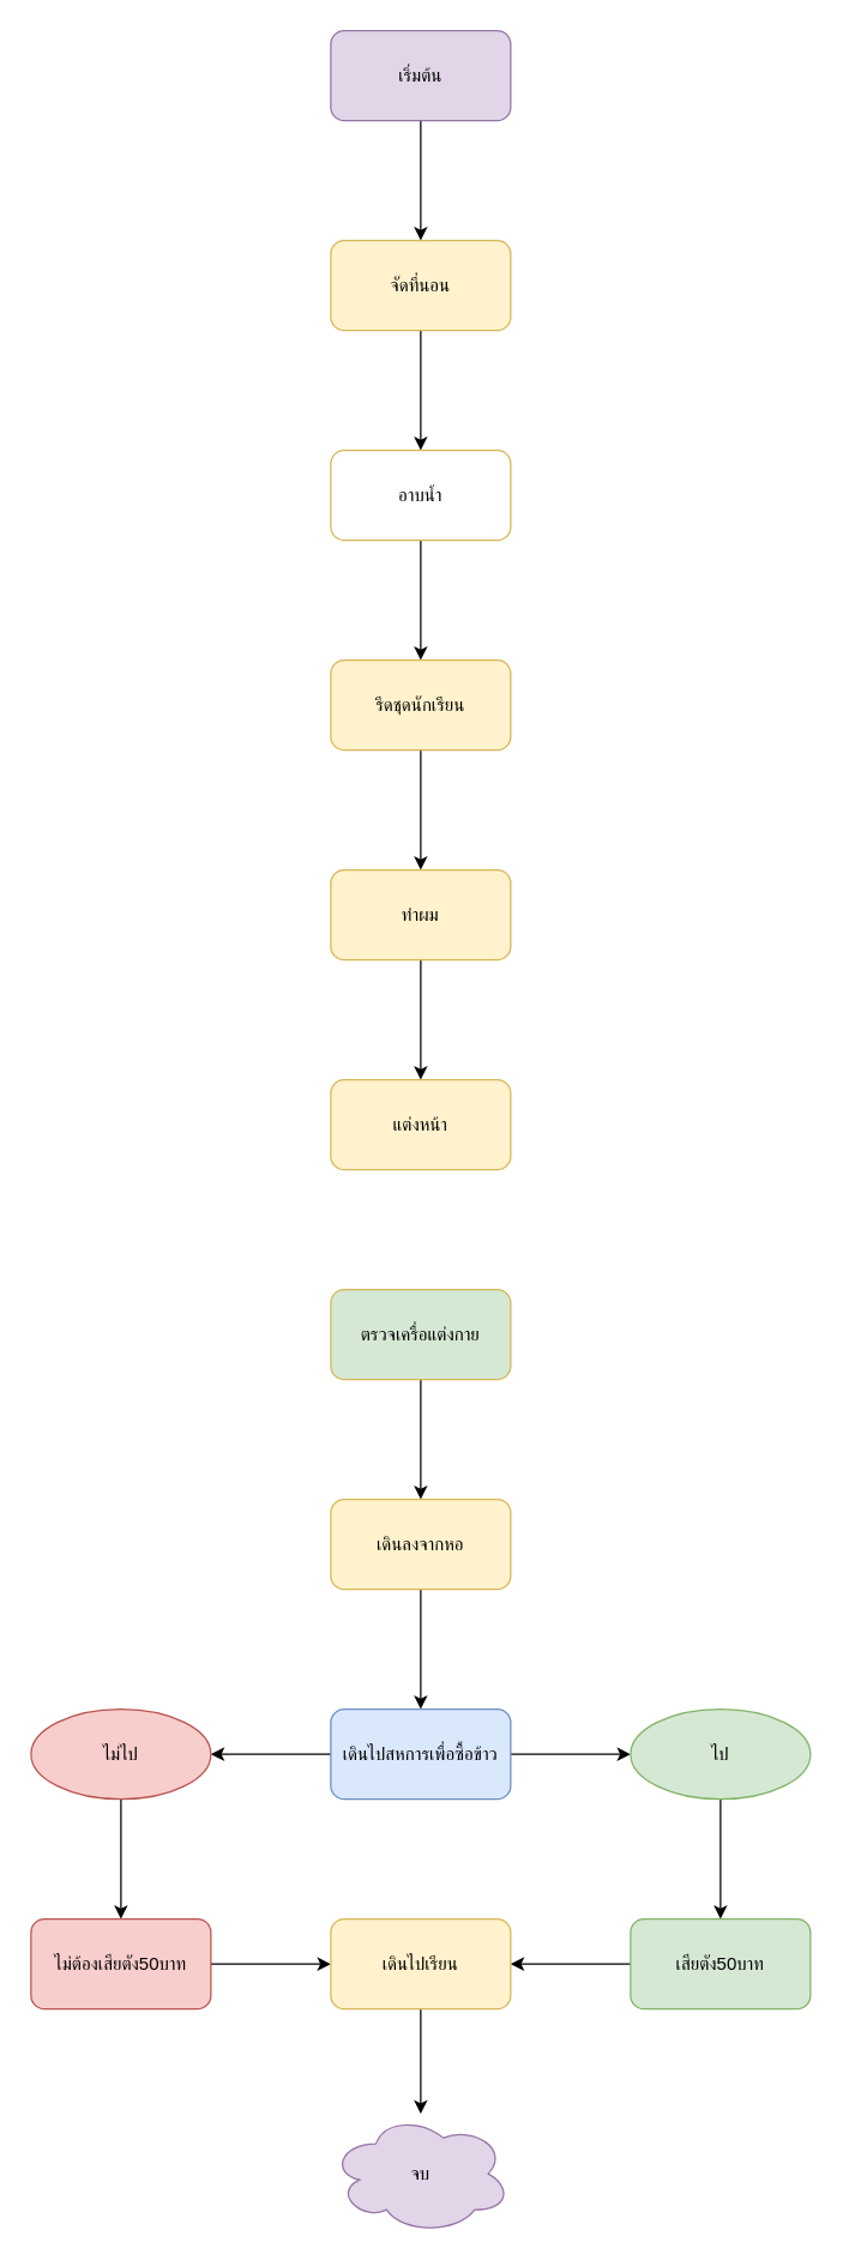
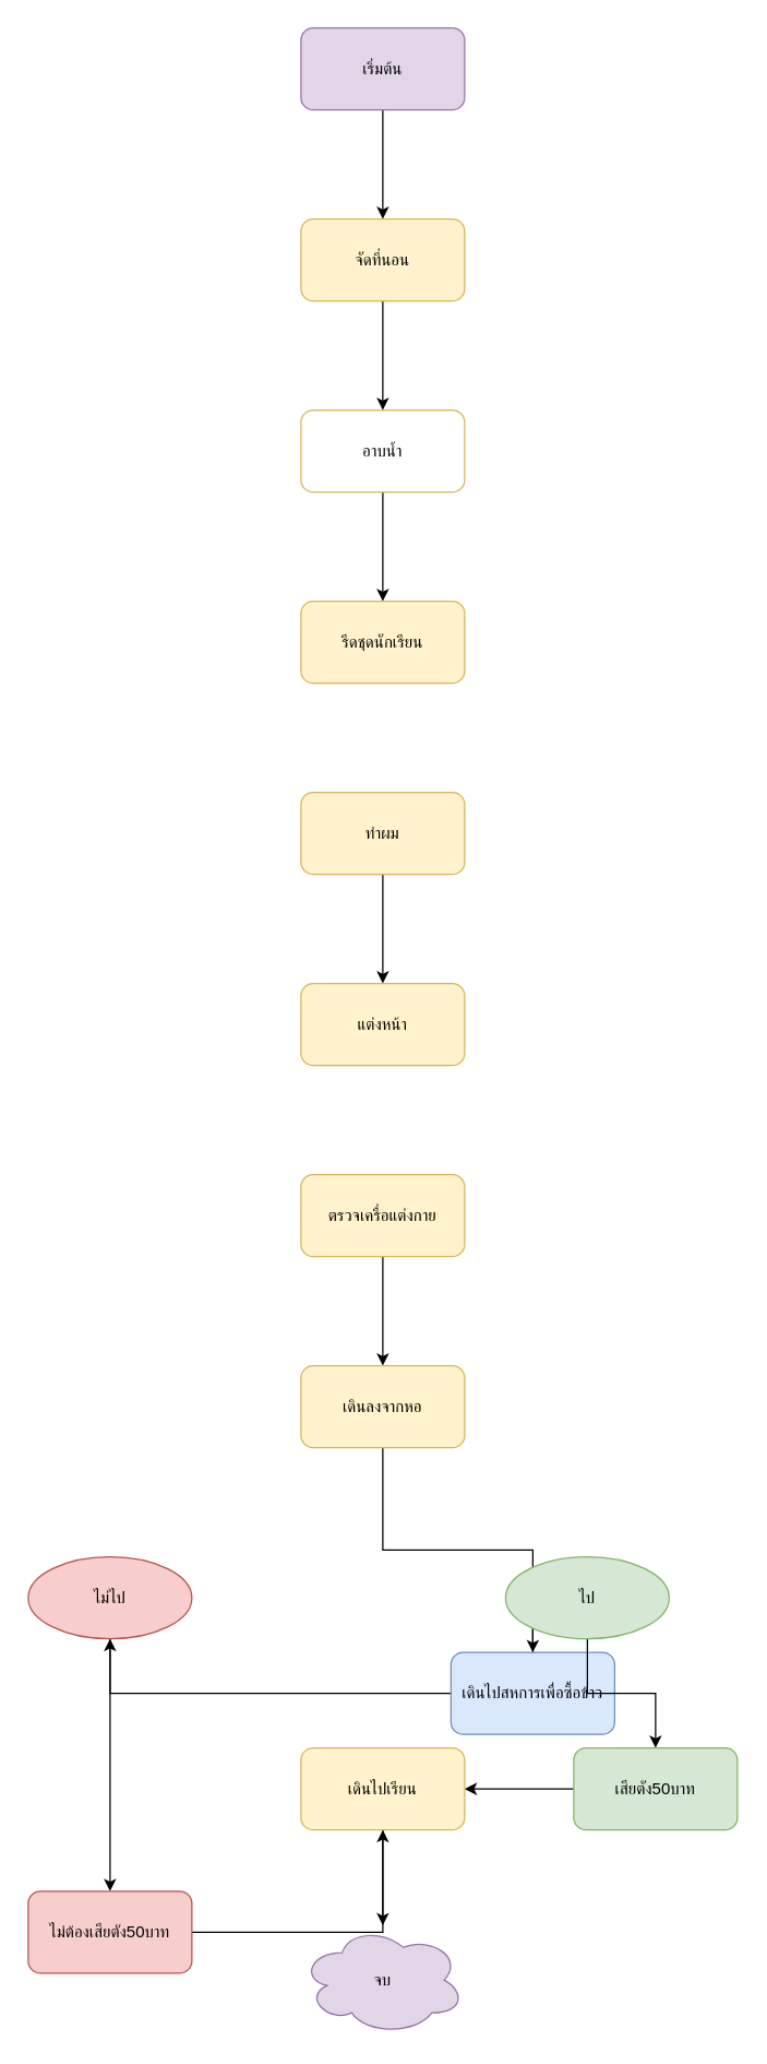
  <mxCell id="0" />
  <mxCell id="1" parent="0" />
  <mxCell id="2" value="" style="edgeStyle=orthogonalEdgeStyle;rounded=0;orthogonalLoop=1;jettySize=auto;html=1;" edge="1" parent="1" source="3" target="5"><mxGeometry relative="1" as="geometry" /></mxCell>
  <mxCell id="3" value="เริ่มต้น" style="rounded=1;whiteSpace=wrap;html=1;fillColor=#e1d5e7;strokeColor=#9673a6;" vertex="1" parent="1"><mxGeometry x="220" y="20" width="120" height="60" as="geometry" /></mxCell>
  <mxCell id="4" value="" style="edgeStyle=orthogonalEdgeStyle;rounded=0;orthogonalLoop=1;jettySize=auto;html=1;" edge="1" parent="1" source="5" target="7"><mxGeometry relative="1" as="geometry" /></mxCell>
  <mxCell id="5" value="จัดที่นอน" style="whiteSpace=wrap;html=1;rounded=1;fillColor=#fff2cc;strokeColor=#d6b656;" vertex="1" parent="1"><mxGeometry x="220" y="160" width="120" height="60" as="geometry" /></mxCell>
  <mxCell id="6" value="" style="edgeStyle=orthogonalEdgeStyle;rounded=0;orthogonalLoop=1;jettySize=auto;html=1;" edge="1" parent="1" source="7" target="9"><mxGeometry relative="1" as="geometry" /></mxCell>
  <mxCell id="7" value="อาบน้ำ" style="whiteSpace=wrap;html=1;rounded=1;fillColor=#ffffff;strokeColor=#d6b656;" vertex="1" parent="1"><mxGeometry x="220" y="300" width="120" height="60" as="geometry" /></mxCell>
- <mxCell id="8" value="" style="edgeStyle=orthogonalEdgeStyle;rounded=0;orthogonalLoop=1;jettySize=auto;html=1;" edge="1" parent="1" source="9" target="11"><mxGeometry relative="1" as="geometry" /></mxCell>
  <mxCell id="9" value="รีดชุดนักเรียน" style="whiteSpace=wrap;html=1;rounded=1;fillColor=#fff2cc;strokeColor=#d6b656;" vertex="1" parent="1"><mxGeometry x="220" y="440" width="120" height="60" as="geometry" /></mxCell>
  <mxCell id="10" value="" style="edgeStyle=orthogonalEdgeStyle;rounded=0;orthogonalLoop=1;jettySize=auto;html=1;" edge="1" parent="1" source="11" target="12"><mxGeometry relative="1" as="geometry" /></mxCell>
  <mxCell id="11" value="ทำผม" style="whiteSpace=wrap;html=1;rounded=1;fillColor=#fff2cc;strokeColor=#d6b656;" vertex="1" parent="1"><mxGeometry x="220" y="580" width="120" height="60" as="geometry" /></mxCell>
  <mxCell id="12" value="แต่งหน้า" style="whiteSpace=wrap;html=1;rounded=1;fillColor=#fff2cc;strokeColor=#d6b656;" vertex="1" parent="1"><mxGeometry x="220" y="720" width="120" height="60" as="geometry" /></mxCell>
  <mxCell id="13" value="" style="edgeStyle=orthogonalEdgeStyle;rounded=0;orthogonalLoop=1;jettySize=auto;html=1;" edge="1" parent="1" source="14" target="16"><mxGeometry relative="1" as="geometry" /></mxCell>
- <mxCell id="14" value="ตรวจเครื่อแต่งกาย" style="whiteSpace=wrap;html=1;rounded=1;fillColor=#d5e8d4;strokeColor=#d6b656;" vertex="1" parent="1"><mxGeometry x="220" y="860" width="120" height="60" as="geometry" /></mxCell>
+ <mxCell id="14" value="ตรวจเครื่อแต่งกาย" style="whiteSpace=wrap;html=1;rounded=1;fillColor=#fff2cc;strokeColor=#d6b656;" vertex="1" parent="1"><mxGeometry x="220" y="860" width="120" height="60" as="geometry" /></mxCell>
  <mxCell id="15" value="" style="edgeStyle=orthogonalEdgeStyle;rounded=0;orthogonalLoop=1;jettySize=auto;html=1;" edge="1" parent="1" source="16" target="19"><mxGeometry relative="1" as="geometry" /></mxCell>
  <mxCell id="16" value="เดินลงจากหอ" style="whiteSpace=wrap;html=1;rounded=1;fillColor=#fff2cc;strokeColor=#d6b656;" vertex="1" parent="1"><mxGeometry x="220" y="1000" width="120" height="60" as="geometry" /></mxCell>
  <mxCell id="17" value="" style="edgeStyle=orthogonalEdgeStyle;rounded=0;orthogonalLoop=1;jettySize=auto;html=1;" edge="1" parent="1" source="19" target="21"><mxGeometry relative="1" as="geometry" /></mxCell>
  <mxCell id="18" value="" style="edgeStyle=orthogonalEdgeStyle;rounded=0;orthogonalLoop=1;jettySize=auto;html=1;" edge="1" parent="1" source="19" target="23"><mxGeometry relative="1" as="geometry" /></mxCell>
- <mxCell id="19" value="เดินไปสหการเพื่อซื้อข้าว" style="whiteSpace=wrap;html=1;rounded=1;fillColor=#dae8fc;strokeColor=#6c8ebf;" vertex="1" parent="1"><mxGeometry x="220" y="1140" width="120" height="60" as="geometry" /></mxCell>
+ <mxCell id="19" value="เดินไปสหการเพื่อซื้อข้าว" style="whiteSpace=wrap;html=1;rounded=1;fillColor=#dae8fc;strokeColor=#6c8ebf;" vertex="1" parent="1"><mxGeometry x="330" y="1210" width="120" height="60" as="geometry" /></mxCell>
  <mxCell id="20" value="" style="edgeStyle=orthogonalEdgeStyle;rounded=0;orthogonalLoop=1;jettySize=auto;html=1;" edge="1" parent="1" source="21" target="25"><mxGeometry relative="1" as="geometry" /></mxCell>
- <mxCell id="21" value="ไป" style="ellipse;whiteSpace=wrap;html=1;rounded=1;fillColor=#d5e8d4;strokeColor=#82b366;" vertex="1" parent="1"><mxGeometry x="420" y="1140" width="120" height="60" as="geometry" /></mxCell>
+ <mxCell id="21" value="ไป" style="ellipse;whiteSpace=wrap;html=1;rounded=1;fillColor=#d5e8d4;strokeColor=#82b366;" vertex="1" parent="1"><mxGeometry x="370" y="1140" width="120" height="60" as="geometry" /></mxCell>
  <mxCell id="22" value="" style="edgeStyle=orthogonalEdgeStyle;rounded=0;orthogonalLoop=1;jettySize=auto;html=1;" edge="1" parent="1" source="23" target="27"><mxGeometry relative="1" as="geometry" /></mxCell>
  <mxCell id="23" value="ไม่ไป" style="ellipse;whiteSpace=wrap;html=1;rounded=1;fillColor=#f8cecc;strokeColor=#b85450;" vertex="1" parent="1"><mxGeometry x="20" y="1140" width="120" height="60" as="geometry" /></mxCell>
  <mxCell id="24" value="" style="edgeStyle=orthogonalEdgeStyle;rounded=0;orthogonalLoop=1;jettySize=auto;html=1;" edge="1" parent="1" source="25" target="29"><mxGeometry relative="1" as="geometry" /></mxCell>
  <mxCell id="25" value="เสียตัง50บาท" style="whiteSpace=wrap;html=1;rounded=1;fillColor=#d5e8d4;strokeColor=#82b366;" vertex="1" parent="1"><mxGeometry x="420" y="1280" width="120" height="60" as="geometry" /></mxCell>
  <mxCell id="26" value="" style="edgeStyle=orthogonalEdgeStyle;rounded=0;orthogonalLoop=1;jettySize=auto;html=1;" edge="1" parent="1" source="27" target="29"><mxGeometry relative="1" as="geometry" /></mxCell>
- <mxCell id="27" value="ไม่ต้องเสียตัง50บาท" style="whiteSpace=wrap;html=1;rounded=1;fillColor=#f8cecc;strokeColor=#b85450;" vertex="1" parent="1"><mxGeometry x="20" y="1280" width="120" height="60" as="geometry" /></mxCell>
+ <mxCell id="27" value="ไม่ต้องเสียตัง50บาท" style="whiteSpace=wrap;html=1;rounded=1;fillColor=#f8cecc;strokeColor=#b85450;" vertex="1" parent="1"><mxGeometry x="20" y="1385" width="120" height="60" as="geometry" /></mxCell>
  <mxCell id="28" value="" style="edgeStyle=orthogonalEdgeStyle;rounded=0;orthogonalLoop=1;jettySize=auto;html=1;" edge="1" parent="1" source="29" target="30"><mxGeometry relative="1" as="geometry" /></mxCell>
  <mxCell id="29" value="เดินไปเรียน" style="whiteSpace=wrap;html=1;rounded=1;fillColor=#fff2cc;strokeColor=#d6b656;" vertex="1" parent="1"><mxGeometry x="220" y="1280" width="120" height="60" as="geometry" /></mxCell>
  <mxCell id="30" value="จบ" style="ellipse;shape=cloud;whiteSpace=wrap;html=1;rounded=1;fillColor=#e1d5e7;strokeColor=#9673a6;" vertex="1" parent="1"><mxGeometry x="220" y="1410" width="120" height="80" as="geometry" /></mxCell>
